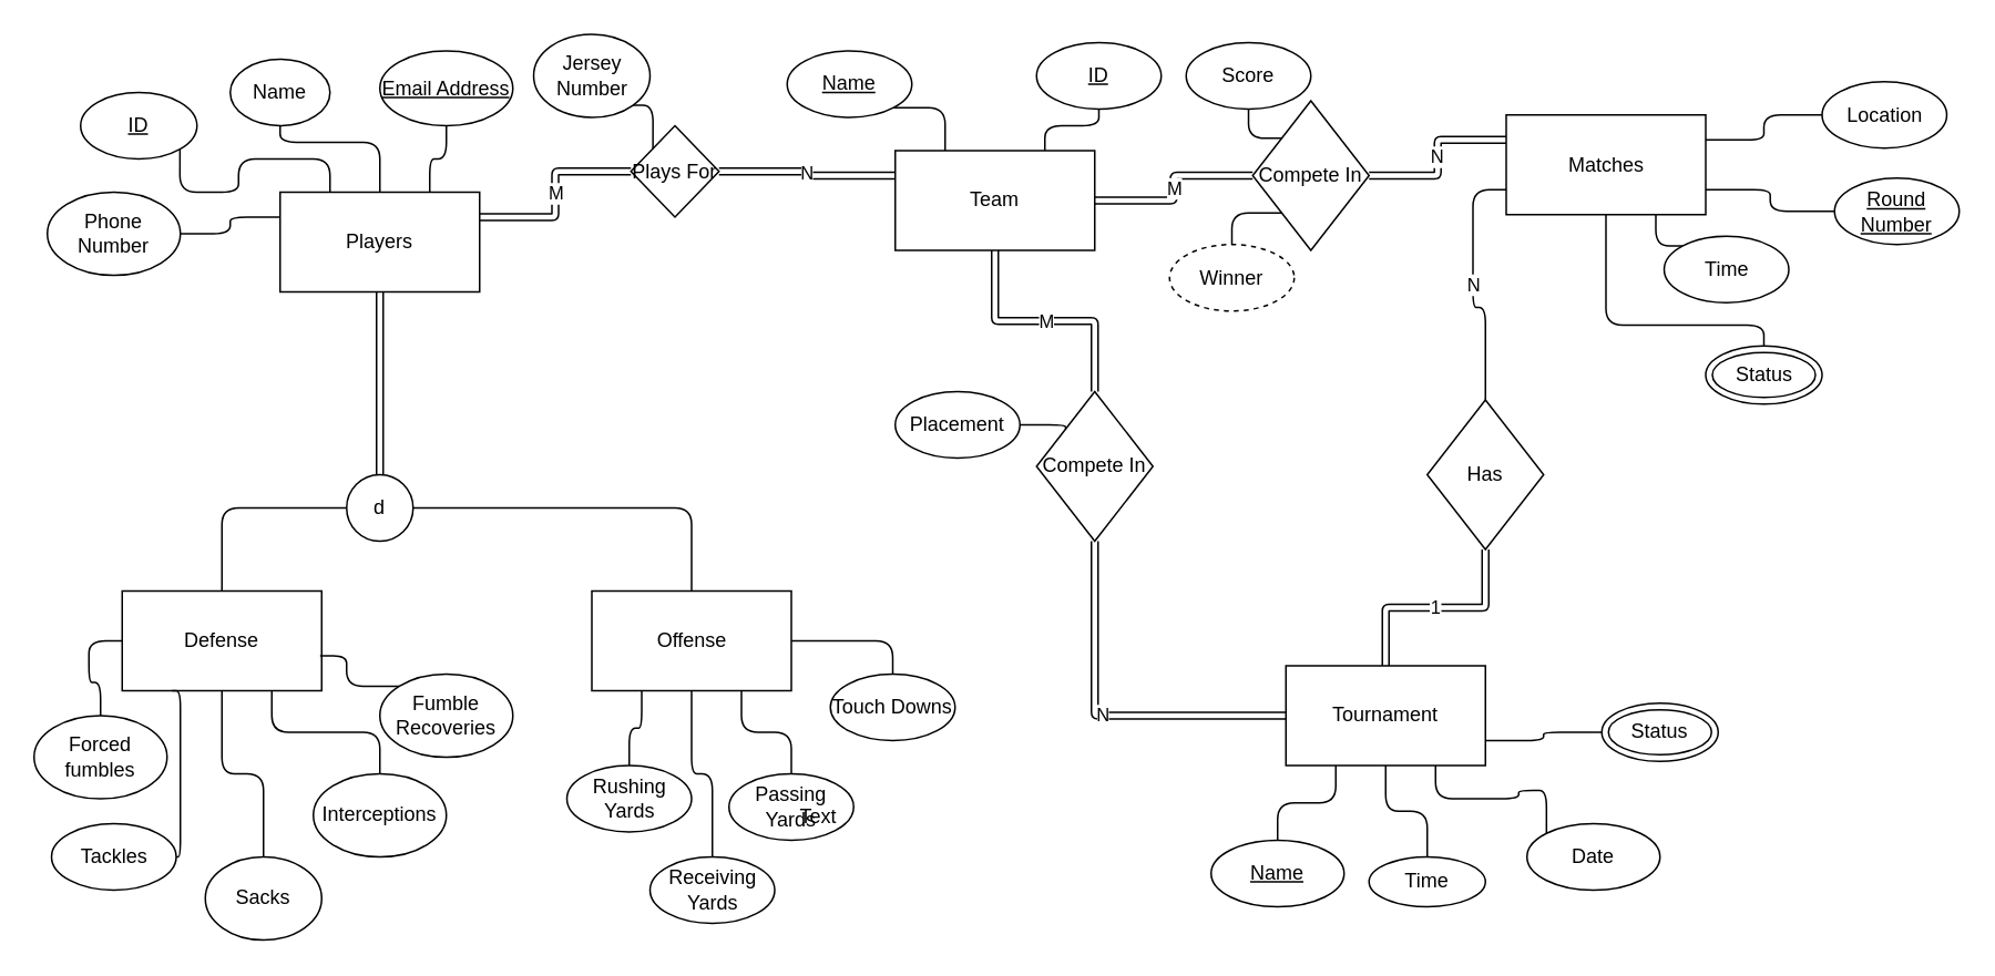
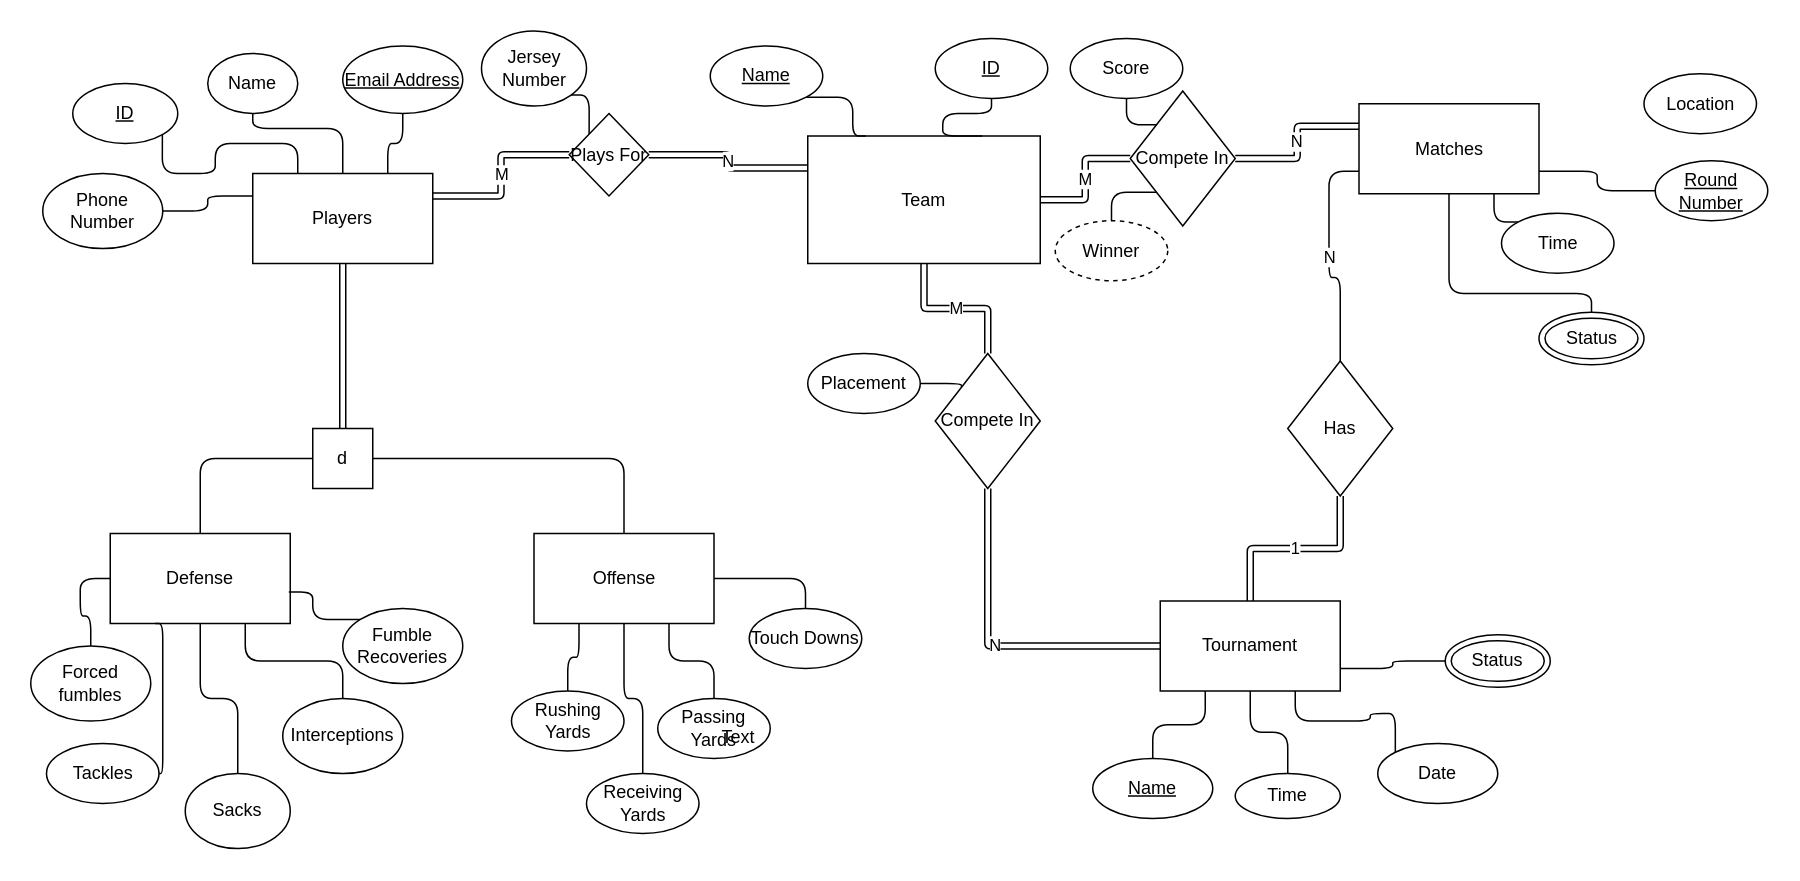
  <mxCell id="0" />
  <mxCell id="1" parent="0" />
  <mxCell id="2" style="edgeStyle=orthogonalEdgeStyle;rounded=1;orthogonalLoop=1;jettySize=auto;html=1;exitX=0.5;exitY=0;exitDx=0;exitDy=0;entryX=0.5;entryY=1;entryDx=0;entryDy=0;endArrow=none;endFill=0;" parent="1" source="4" target="18" edge="1"><mxGeometry relative="1" as="geometry"><Array as="points"><mxPoint x="228" y="85" /><mxPoint x="168" y="85" /></Array></mxGeometry></mxCell>
  <mxCell id="3" style="edgeStyle=orthogonalEdgeStyle;rounded=1;orthogonalLoop=1;jettySize=auto;html=1;exitX=0.25;exitY=0;exitDx=0;exitDy=0;entryX=1;entryY=1;entryDx=0;entryDy=0;endArrow=none;endFill=0;" parent="1" source="4" target="17" edge="1"><mxGeometry relative="1" as="geometry" /></mxCell>
  <mxCell id="4" value="Players" style="rounded=0;whiteSpace=wrap;html=1;" parent="1" vertex="1"><mxGeometry x="168" y="115" width="120" height="60" as="geometry" /></mxCell>
  <mxCell id="5" value="M" style="edgeStyle=orthogonalEdgeStyle;rounded=1;orthogonalLoop=1;jettySize=auto;html=1;exitX=1;exitY=0.5;exitDx=0;exitDy=0;entryX=0;entryY=0.5;entryDx=0;entryDy=0;endArrow=none;endFill=0;shape=link;" parent="1" source="7" target="67" edge="1"><mxGeometry relative="1" as="geometry" /></mxCell>
  <mxCell id="6" value="M" style="edgeStyle=orthogonalEdgeStyle;rounded=1;orthogonalLoop=1;jettySize=auto;html=1;exitX=0.5;exitY=1;exitDx=0;exitDy=0;entryX=0.5;entryY=0;entryDx=0;entryDy=0;endArrow=none;endFill=0;shape=link;" parent="1" source="7" target="75" edge="1"><mxGeometry relative="1" as="geometry" /></mxCell>
- <mxCell id="7" value="Team" style="rounded=0;whiteSpace=wrap;html=1;" parent="1" vertex="1"><mxGeometry x="538" y="90" width="120" height="60" as="geometry" /></mxCell>
+ <mxCell id="7" value="Team" style="rounded=0;whiteSpace=wrap;html=1;" parent="1" vertex="1"><mxGeometry x="538" y="90" width="155" height="85" as="geometry" /></mxCell>
  <mxCell id="8" value="Matches" style="rounded=0;whiteSpace=wrap;html=1;" parent="1" vertex="1"><mxGeometry x="905.5" y="68.5" width="120" height="60" as="geometry" /></mxCell>
  <mxCell id="9" style="edgeStyle=orthogonalEdgeStyle;rounded=1;orthogonalLoop=1;jettySize=auto;html=1;exitX=1;exitY=0.75;exitDx=0;exitDy=0;entryX=0;entryY=0.5;entryDx=0;entryDy=0;endArrow=none;endFill=0;" parent="1" source="11" target="57" edge="1"><mxGeometry relative="1" as="geometry"><mxPoint x="973" y="440" as="targetPoint" /></mxGeometry></mxCell>
  <mxCell id="10" style="edgeStyle=orthogonalEdgeStyle;rounded=1;orthogonalLoop=1;jettySize=auto;html=1;exitX=0.75;exitY=1;exitDx=0;exitDy=0;entryX=0;entryY=0;entryDx=0;entryDy=0;endArrow=none;endFill=0;" parent="1" source="11" target="14" edge="1"><mxGeometry relative="1" as="geometry" /></mxCell>
  <mxCell id="11" value="Tournament" style="rounded=0;whiteSpace=wrap;html=1;" parent="1" vertex="1"><mxGeometry x="773" y="400" width="120" height="60" as="geometry" /></mxCell>
  <mxCell id="12" style="edgeStyle=orthogonalEdgeStyle;rounded=1;orthogonalLoop=1;jettySize=auto;html=1;entryX=0.25;entryY=1;entryDx=0;entryDy=0;endArrow=none;endFill=0;" parent="1" source="13" target="11" edge="1"><mxGeometry relative="1" as="geometry" /></mxCell>
  <mxCell id="13" value="&lt;u&gt;Name&lt;/u&gt;" style="ellipse;whiteSpace=wrap;html=1;" parent="1" vertex="1"><mxGeometry x="728" y="505" width="80" height="40" as="geometry" /></mxCell>
  <mxCell id="14" value="Date" style="ellipse;whiteSpace=wrap;html=1;" parent="1" vertex="1"><mxGeometry x="918" y="495" width="80" height="40" as="geometry" /></mxCell>
  <mxCell id="15" style="edgeStyle=orthogonalEdgeStyle;rounded=1;orthogonalLoop=1;jettySize=auto;html=1;exitX=0.5;exitY=0;exitDx=0;exitDy=0;entryX=0.5;entryY=1;entryDx=0;entryDy=0;endArrow=none;endFill=0;" parent="1" source="16" target="11" edge="1"><mxGeometry relative="1" as="geometry" /></mxCell>
  <mxCell id="16" value="Time" style="ellipse;whiteSpace=wrap;html=1;" parent="1" vertex="1"><mxGeometry x="823" y="515" width="70" height="30" as="geometry" /></mxCell>
  <mxCell id="17" value="ID" style="ellipse;whiteSpace=wrap;html=1;fontStyle=4" parent="1" vertex="1"><mxGeometry x="48" y="55" width="70" height="40" as="geometry" /></mxCell>
  <mxCell id="18" value="Name" style="ellipse;whiteSpace=wrap;html=1;" parent="1" vertex="1"><mxGeometry x="138" y="35" width="60" height="40" as="geometry" /></mxCell>
  <mxCell id="19" style="edgeStyle=orthogonalEdgeStyle;rounded=1;orthogonalLoop=1;jettySize=auto;html=1;exitX=0.5;exitY=1;exitDx=0;exitDy=0;entryX=0.75;entryY=0;entryDx=0;entryDy=0;endArrow=none;endFill=0;" parent="1" source="20" target="4" edge="1"><mxGeometry relative="1" as="geometry" /></mxCell>
  <mxCell id="20" value="&lt;u&gt;Email Address&lt;/u&gt;" style="ellipse;whiteSpace=wrap;html=1;" parent="1" vertex="1"><mxGeometry x="228" y="30" width="80" height="45" as="geometry" /></mxCell>
  <mxCell id="21" style="edgeStyle=orthogonalEdgeStyle;rounded=1;orthogonalLoop=1;jettySize=auto;html=1;entryX=0;entryY=0.25;entryDx=0;entryDy=0;endArrow=none;endFill=0;" parent="1" source="22" target="4" edge="1"><mxGeometry relative="1" as="geometry" /></mxCell>
  <mxCell id="22" value="Phone Number" style="ellipse;whiteSpace=wrap;html=1;" parent="1" vertex="1"><mxGeometry x="28" y="115" width="80" height="50" as="geometry" /></mxCell>
  <mxCell id="23" style="edgeStyle=orthogonalEdgeStyle;rounded=1;orthogonalLoop=1;jettySize=auto;html=1;entryX=0.5;entryY=0;entryDx=0;entryDy=0;endArrow=none;endFill=0;shape=link;exitX=0.5;exitY=1;exitDx=0;exitDy=0;" parent="1" source="4" target="26" edge="1"><mxGeometry relative="1" as="geometry"><mxPoint x="228" y="255" as="sourcePoint" /></mxGeometry></mxCell>
  <mxCell id="24" style="edgeStyle=orthogonalEdgeStyle;rounded=1;orthogonalLoop=1;jettySize=auto;html=1;exitX=0;exitY=0.5;exitDx=0;exitDy=0;entryX=0.5;entryY=0;entryDx=0;entryDy=0;endArrow=none;endFill=0;" parent="1" source="26" target="27" edge="1"><mxGeometry relative="1" as="geometry" /></mxCell>
  <mxCell id="25" style="edgeStyle=orthogonalEdgeStyle;rounded=1;orthogonalLoop=1;jettySize=auto;html=1;exitX=1;exitY=0.5;exitDx=0;exitDy=0;entryX=0.5;entryY=0;entryDx=0;entryDy=0;endArrow=none;endFill=0;" parent="1" source="26" target="28" edge="1"><mxGeometry relative="1" as="geometry" /></mxCell>
- <mxCell id="26" value="d" style="ellipse;whiteSpace=wrap;html=1;aspect=fixed;" parent="1" vertex="1"><mxGeometry x="208" y="285" width="40" height="40" as="geometry" /></mxCell>
+ <mxCell id="26" value="d" style="whiteSpace=wrap;html=1;aspect=fixed;rounded=0;" parent="1" vertex="1"><mxGeometry x="208" y="285" width="40" height="40" as="geometry" /></mxCell>
  <mxCell id="27" value="Defense" style="rounded=0;whiteSpace=wrap;html=1;" parent="1" vertex="1"><mxGeometry x="73" y="355" width="120" height="60" as="geometry" /></mxCell>
  <mxCell id="28" value="Offense" style="rounded=0;whiteSpace=wrap;html=1;" parent="1" vertex="1"><mxGeometry x="355.5" y="355" width="120" height="60" as="geometry" /></mxCell>
  <mxCell id="29" style="edgeStyle=orthogonalEdgeStyle;rounded=1;orthogonalLoop=1;jettySize=auto;html=1;entryX=0.25;entryY=1;entryDx=0;entryDy=0;endArrow=none;endFill=0;exitX=1;exitY=0.5;exitDx=0;exitDy=0;" parent="1" source="30" target="27" edge="1"><mxGeometry relative="1" as="geometry"><Array as="points"><mxPoint x="108" y="515" /><mxPoint x="108" y="415" /></Array></mxGeometry></mxCell>
  <mxCell id="30" value="Tackles" style="ellipse;whiteSpace=wrap;html=1;" parent="1" vertex="1"><mxGeometry x="30.5" y="495" width="75" height="40" as="geometry" /></mxCell>
  <mxCell id="31" style="edgeStyle=orthogonalEdgeStyle;rounded=1;orthogonalLoop=1;jettySize=auto;html=1;exitX=0;exitY=0;exitDx=0;exitDy=0;entryX=0.992;entryY=0.65;entryDx=0;entryDy=0;entryPerimeter=0;endArrow=none;endFill=0;" parent="1" source="32" target="27" edge="1"><mxGeometry relative="1" as="geometry" /></mxCell>
  <mxCell id="32" value="Fumble Recoveries" style="ellipse;whiteSpace=wrap;html=1;" parent="1" vertex="1"><mxGeometry x="228" y="405" width="80" height="50" as="geometry" /></mxCell>
  <mxCell id="33" style="edgeStyle=orthogonalEdgeStyle;rounded=1;orthogonalLoop=1;jettySize=auto;html=1;exitX=0.5;exitY=0;exitDx=0;exitDy=0;entryX=0;entryY=0.5;entryDx=0;entryDy=0;endArrow=none;endFill=0;" parent="1" source="34" target="27" edge="1"><mxGeometry relative="1" as="geometry" /></mxCell>
  <mxCell id="34" value="Forced fumbles" style="ellipse;whiteSpace=wrap;html=1;" parent="1" vertex="1"><mxGeometry x="20" y="430" width="80" height="50" as="geometry" /></mxCell>
  <mxCell id="35" style="edgeStyle=orthogonalEdgeStyle;rounded=1;orthogonalLoop=1;jettySize=auto;html=1;endArrow=none;endFill=0;entryX=0.75;entryY=1;entryDx=0;entryDy=0;" parent="1" source="36" target="27" edge="1"><mxGeometry relative="1" as="geometry" /></mxCell>
  <mxCell id="36" value="Interceptions" style="ellipse;whiteSpace=wrap;html=1;" parent="1" vertex="1"><mxGeometry x="188" y="465" width="80" height="50" as="geometry" /></mxCell>
  <mxCell id="37" style="edgeStyle=orthogonalEdgeStyle;rounded=1;orthogonalLoop=1;jettySize=auto;html=1;exitX=0.5;exitY=0;exitDx=0;exitDy=0;entryX=0.5;entryY=1;entryDx=0;entryDy=0;endArrow=none;endFill=0;" parent="1" source="38" target="27" edge="1"><mxGeometry relative="1" as="geometry" /></mxCell>
  <mxCell id="38" value="Sacks" style="ellipse;whiteSpace=wrap;html=1;" parent="1" vertex="1"><mxGeometry x="123" y="515" width="70" height="50" as="geometry" /></mxCell>
  <mxCell id="39" style="edgeStyle=orthogonalEdgeStyle;rounded=1;orthogonalLoop=1;jettySize=auto;html=1;exitX=0.5;exitY=0;exitDx=0;exitDy=0;entryX=1;entryY=0.5;entryDx=0;entryDy=0;endArrow=none;endFill=0;" parent="1" source="40" target="28" edge="1"><mxGeometry relative="1" as="geometry" /></mxCell>
  <mxCell id="40" value="Touch Downs" style="ellipse;whiteSpace=wrap;html=1;" parent="1" vertex="1"><mxGeometry x="499" y="405" width="75" height="40" as="geometry" /></mxCell>
  <mxCell id="41" style="edgeStyle=orthogonalEdgeStyle;rounded=1;orthogonalLoop=1;jettySize=auto;html=1;entryX=0.5;entryY=1;entryDx=0;entryDy=0;endArrow=none;endFill=0;" parent="1" source="42" target="28" edge="1"><mxGeometry relative="1" as="geometry" /></mxCell>
  <mxCell id="42" value="Receiving Yards" style="ellipse;whiteSpace=wrap;html=1;" parent="1" vertex="1"><mxGeometry x="390.5" y="515" width="75" height="40" as="geometry" /></mxCell>
  <mxCell id="43" style="edgeStyle=orthogonalEdgeStyle;rounded=1;orthogonalLoop=1;jettySize=auto;html=1;exitX=0.5;exitY=0;exitDx=0;exitDy=0;entryX=0.25;entryY=1;entryDx=0;entryDy=0;endArrow=none;endFill=0;" parent="1" source="44" target="28" edge="1"><mxGeometry relative="1" as="geometry" /></mxCell>
  <mxCell id="44" value="Rushing Yards" style="ellipse;whiteSpace=wrap;html=1;" parent="1" vertex="1"><mxGeometry x="340.5" y="460" width="75" height="40" as="geometry" /></mxCell>
  <mxCell id="45" style="edgeStyle=orthogonalEdgeStyle;rounded=1;orthogonalLoop=1;jettySize=auto;html=1;entryX=0.75;entryY=1;entryDx=0;entryDy=0;endArrow=none;endFill=0;" parent="1" source="46" target="28" edge="1"><mxGeometry relative="1" as="geometry" /></mxCell>
  <mxCell id="46" value="Passing Yards" style="ellipse;whiteSpace=wrap;html=1;" parent="1" vertex="1"><mxGeometry x="438" y="465" width="75" height="40" as="geometry" /></mxCell>
- <mxCell id="47" style="edgeStyle=orthogonalEdgeStyle;rounded=1;orthogonalLoop=1;jettySize=auto;html=1;entryX=1;entryY=0.25;entryDx=0;entryDy=0;endArrow=none;endFill=0;" parent="1" source="48" target="8" edge="1"><mxGeometry relative="1" as="geometry" /></mxCell>
  <mxCell id="48" value="Location" style="ellipse;whiteSpace=wrap;html=1;" parent="1" vertex="1"><mxGeometry x="1095.5" y="48.5" width="75" height="40" as="geometry" /></mxCell>
  <mxCell id="49" style="edgeStyle=orthogonalEdgeStyle;rounded=1;orthogonalLoop=1;jettySize=auto;html=1;exitX=0;exitY=0;exitDx=0;exitDy=0;entryX=0.75;entryY=1;entryDx=0;entryDy=0;endArrow=none;endFill=0;" parent="1" source="50" target="8" edge="1"><mxGeometry relative="1" as="geometry" /></mxCell>
  <mxCell id="50" value="Time" style="ellipse;whiteSpace=wrap;html=1;" parent="1" vertex="1"><mxGeometry x="1000.5" y="141.5" width="75" height="40" as="geometry" /></mxCell>
  <mxCell id="51" style="edgeStyle=orthogonalEdgeStyle;rounded=1;orthogonalLoop=1;jettySize=auto;html=1;entryX=1;entryY=0.75;entryDx=0;entryDy=0;endArrow=none;endFill=0;" parent="1" source="52" target="8" edge="1"><mxGeometry relative="1" as="geometry" /></mxCell>
  <mxCell id="52" value="&lt;u&gt;Round Number&lt;/u&gt;" style="ellipse;whiteSpace=wrap;html=1;" parent="1" vertex="1"><mxGeometry x="1103" y="106.5" width="75" height="40" as="geometry" /></mxCell>
  <mxCell id="53" style="edgeStyle=orthogonalEdgeStyle;rounded=1;orthogonalLoop=1;jettySize=auto;html=1;exitX=0.5;exitY=1;exitDx=0;exitDy=0;entryX=0.75;entryY=0;entryDx=0;entryDy=0;endArrow=none;endFill=0;" parent="1" source="54" target="7" edge="1"><mxGeometry relative="1" as="geometry"><Array as="points"><mxPoint x="661" y="75" /><mxPoint x="628" y="75" /></Array></mxGeometry></mxCell>
  <mxCell id="54" value="&lt;u&gt;ID&lt;/u&gt;" style="ellipse;whiteSpace=wrap;html=1;" parent="1" vertex="1"><mxGeometry x="623" y="25" width="75" height="40" as="geometry" /></mxCell>
  <mxCell id="55" style="edgeStyle=orthogonalEdgeStyle;rounded=1;orthogonalLoop=1;jettySize=auto;html=1;exitX=1;exitY=1;exitDx=0;exitDy=0;entryX=0.25;entryY=0;entryDx=0;entryDy=0;endArrow=none;endFill=0;" parent="1" source="56" target="7" edge="1"><mxGeometry relative="1" as="geometry"><Array as="points"><mxPoint x="568" y="64" /></Array></mxGeometry></mxCell>
  <mxCell id="56" value="&lt;u&gt;Name&lt;/u&gt;" style="ellipse;whiteSpace=wrap;html=1;" parent="1" vertex="1"><mxGeometry x="473" y="30" width="75" height="40" as="geometry" /></mxCell>
  <mxCell id="57" value="Status" style="ellipse;shape=doubleEllipse;whiteSpace=wrap;html=1;" parent="1" vertex="1"><mxGeometry x="963" y="422.5" width="70" height="35" as="geometry" /></mxCell>
  <mxCell id="58" style="edgeStyle=orthogonalEdgeStyle;rounded=1;orthogonalLoop=1;jettySize=auto;html=1;entryX=0.5;entryY=1;entryDx=0;entryDy=0;endArrow=none;endFill=0;" parent="1" source="59" target="8" edge="1"><mxGeometry relative="1" as="geometry"><Array as="points"><mxPoint x="1061" y="195" /><mxPoint x="966" y="195" /></Array></mxGeometry></mxCell>
  <mxCell id="59" value="Status" style="ellipse;shape=doubleEllipse;whiteSpace=wrap;html=1;" parent="1" vertex="1"><mxGeometry x="1025.5" y="207.5" width="70" height="35" as="geometry" /></mxCell>
  <mxCell id="60" value="N" style="edgeStyle=orthogonalEdgeStyle;rounded=1;orthogonalLoop=1;jettySize=auto;html=1;entryX=0;entryY=0.25;entryDx=0;entryDy=0;endArrow=none;endFill=0;shape=link;" parent="1" source="62" target="7" edge="1"><mxGeometry relative="1" as="geometry" /></mxCell>
  <mxCell id="61" value="M" style="edgeStyle=orthogonalEdgeStyle;rounded=1;orthogonalLoop=1;jettySize=auto;html=1;exitX=0;exitY=0.5;exitDx=0;exitDy=0;entryX=1;entryY=0.25;entryDx=0;entryDy=0;endArrow=none;endFill=0;shape=link;" parent="1" source="62" target="4" edge="1"><mxGeometry relative="1" as="geometry" /></mxCell>
  <mxCell id="62" value="Plays For" style="rhombus;whiteSpace=wrap;html=1;" parent="1" vertex="1"><mxGeometry x="379" y="75" width="53" height="55" as="geometry" /></mxCell>
  <mxCell id="63" style="edgeStyle=orthogonalEdgeStyle;rounded=1;orthogonalLoop=1;jettySize=auto;html=1;exitX=1;exitY=1;exitDx=0;exitDy=0;entryX=0;entryY=0;entryDx=0;entryDy=0;endArrow=none;endFill=0;" parent="1" source="64" target="62" edge="1"><mxGeometry relative="1" as="geometry" /></mxCell>
  <mxCell id="64" value="Jersey Number" style="ellipse;whiteSpace=wrap;html=1;" parent="1" vertex="1"><mxGeometry x="320.5" y="20" width="70" height="50" as="geometry" /></mxCell>
  <mxCell id="65" value="N" style="edgeStyle=orthogonalEdgeStyle;rounded=1;orthogonalLoop=1;jettySize=auto;html=1;exitX=1;exitY=0.5;exitDx=0;exitDy=0;entryX=0;entryY=0.25;entryDx=0;entryDy=0;endArrow=none;endFill=0;shape=link;" parent="1" source="67" target="8" edge="1"><mxGeometry relative="1" as="geometry" /></mxCell>
  <mxCell id="66" style="edgeStyle=orthogonalEdgeStyle;rounded=1;orthogonalLoop=1;jettySize=auto;html=1;exitX=0;exitY=1;exitDx=0;exitDy=0;entryX=0.5;entryY=0;entryDx=0;entryDy=0;endArrow=none;endFill=0;" parent="1" source="67" target="70" edge="1"><mxGeometry relative="1" as="geometry" /></mxCell>
  <mxCell id="67" value="Compete In" style="rhombus;whiteSpace=wrap;html=1;" parent="1" vertex="1"><mxGeometry x="753" y="60" width="70" height="90" as="geometry" /></mxCell>
  <mxCell id="68" style="edgeStyle=orthogonalEdgeStyle;rounded=1;orthogonalLoop=1;jettySize=auto;html=1;exitX=0.5;exitY=1;exitDx=0;exitDy=0;entryX=0;entryY=0;entryDx=0;entryDy=0;endArrow=none;endFill=0;" parent="1" source="69" target="67" edge="1"><mxGeometry relative="1" as="geometry"><Array as="points"><mxPoint x="751" y="83" /></Array></mxGeometry></mxCell>
  <mxCell id="69" value="Score" style="ellipse;whiteSpace=wrap;html=1;" parent="1" vertex="1"><mxGeometry x="713" y="25" width="75" height="40" as="geometry" /></mxCell>
  <mxCell id="70" value="Winner" style="ellipse;whiteSpace=wrap;html=1;dashed=1;" parent="1" vertex="1"><mxGeometry x="703" y="146.5" width="75" height="40" as="geometry" /></mxCell>
  <mxCell id="71" value="N" style="edgeStyle=orthogonalEdgeStyle;rounded=1;orthogonalLoop=1;jettySize=auto;html=1;entryX=0;entryY=0.75;entryDx=0;entryDy=0;endArrow=none;endFill=0;" parent="1" source="73" target="8" edge="1"><mxGeometry relative="1" as="geometry" /></mxCell>
  <mxCell id="72" value="1" style="edgeStyle=orthogonalEdgeStyle;rounded=1;orthogonalLoop=1;jettySize=auto;html=1;entryX=0.5;entryY=0;entryDx=0;entryDy=0;endArrow=none;endFill=0;shape=link;" parent="1" source="73" target="11" edge="1"><mxGeometry relative="1" as="geometry" /></mxCell>
  <mxCell id="73" value="Has" style="rhombus;whiteSpace=wrap;html=1;" parent="1" vertex="1"><mxGeometry x="858" y="240" width="70" height="90" as="geometry" /></mxCell>
  <mxCell id="74" value="N" style="edgeStyle=orthogonalEdgeStyle;rounded=1;orthogonalLoop=1;jettySize=auto;html=1;exitX=0.5;exitY=1;exitDx=0;exitDy=0;entryX=0;entryY=0.5;entryDx=0;entryDy=0;endArrow=none;endFill=0;shape=link;" parent="1" source="75" target="11" edge="1"><mxGeometry relative="1" as="geometry" /></mxCell>
  <mxCell id="75" value="Compete In" style="rhombus;whiteSpace=wrap;html=1;" parent="1" vertex="1"><mxGeometry x="623" y="235" width="70" height="90" as="geometry" /></mxCell>
  <mxCell id="76" style="edgeStyle=orthogonalEdgeStyle;rounded=1;orthogonalLoop=1;jettySize=auto;html=1;exitX=1;exitY=0.5;exitDx=0;exitDy=0;entryX=0;entryY=0;entryDx=0;entryDy=0;endArrow=none;endFill=0;" parent="1" source="77" target="75" edge="1"><mxGeometry relative="1" as="geometry" /></mxCell>
  <mxCell id="77" value="Placement" style="ellipse;whiteSpace=wrap;html=1;" parent="1" vertex="1"><mxGeometry x="538" y="235" width="75" height="40" as="geometry" /></mxCell>
  <mxCell id="78" value="Text" style="text;html=1;resizable=0;points=[];autosize=1;align=left;verticalAlign=top;spacingTop=-4;" parent="1" vertex="1"><mxGeometry x="479" y="481" width="40" height="20" as="geometry" /></mxCell>
